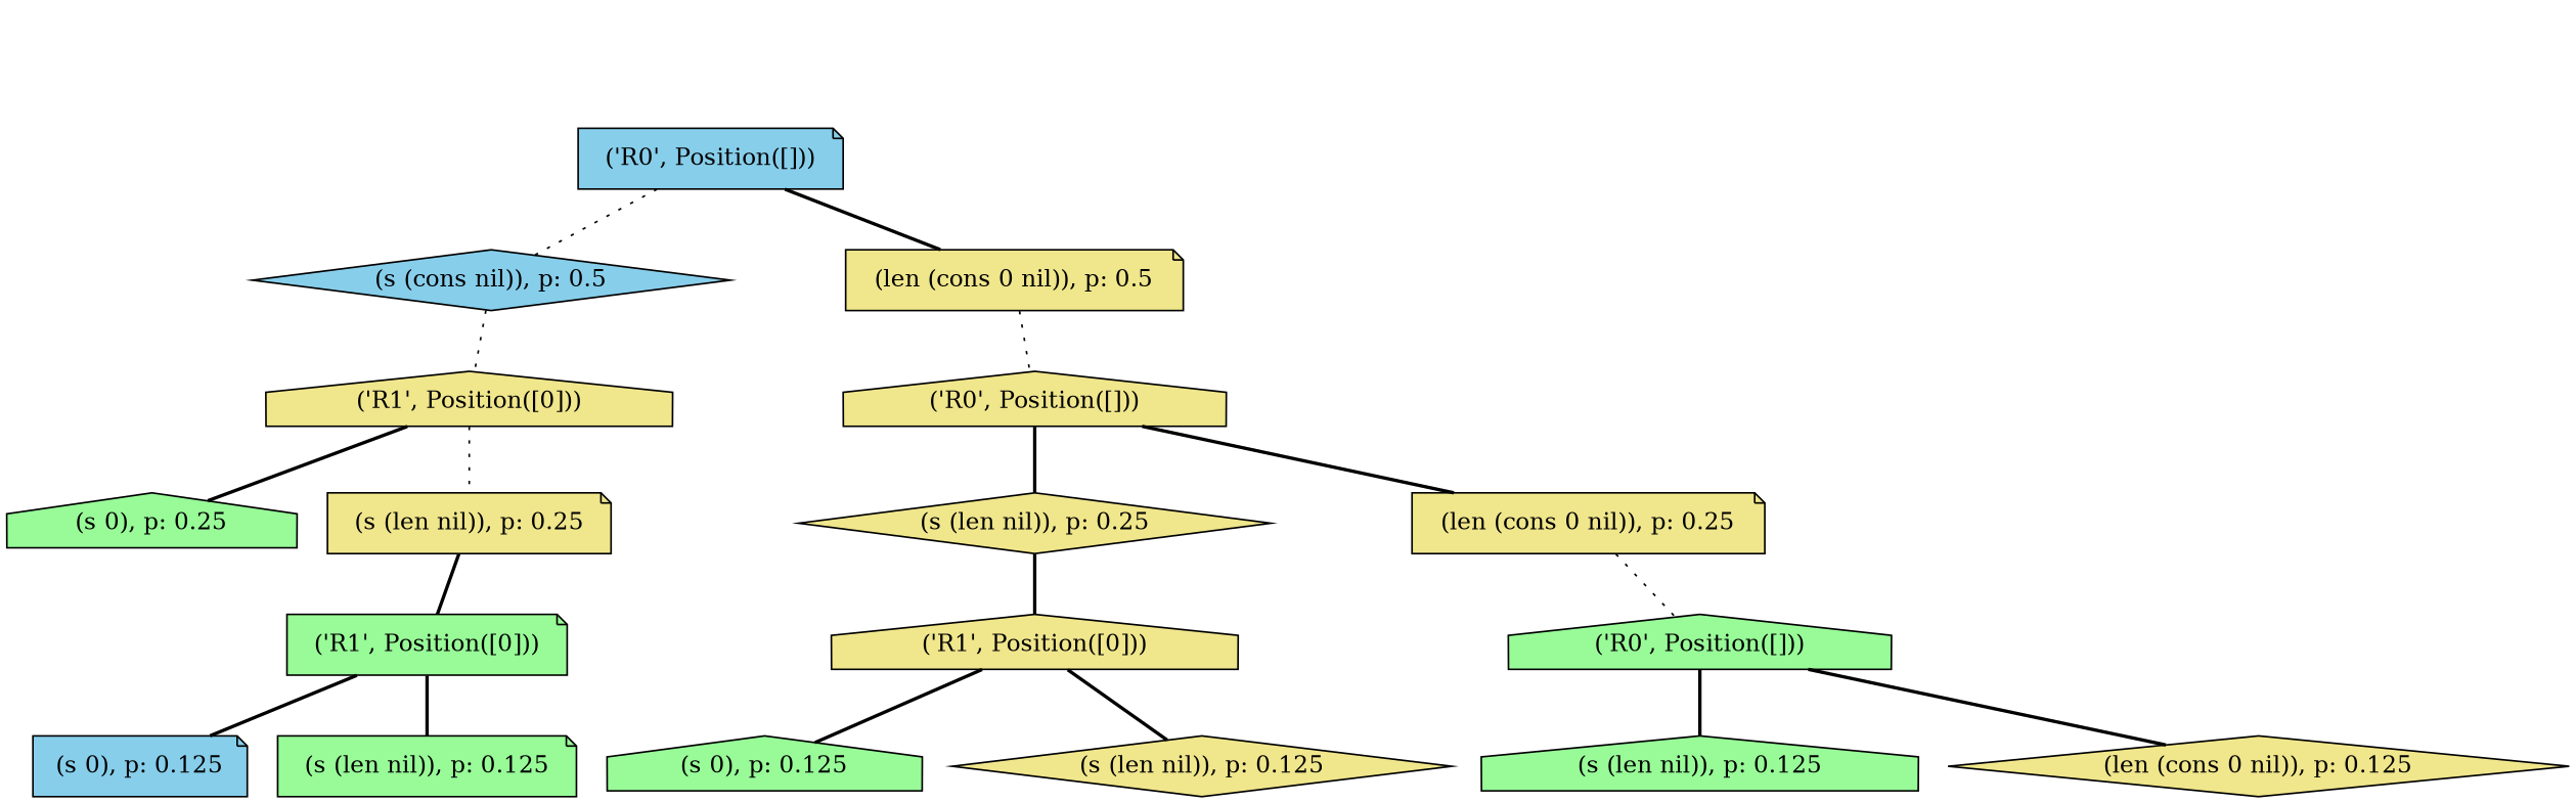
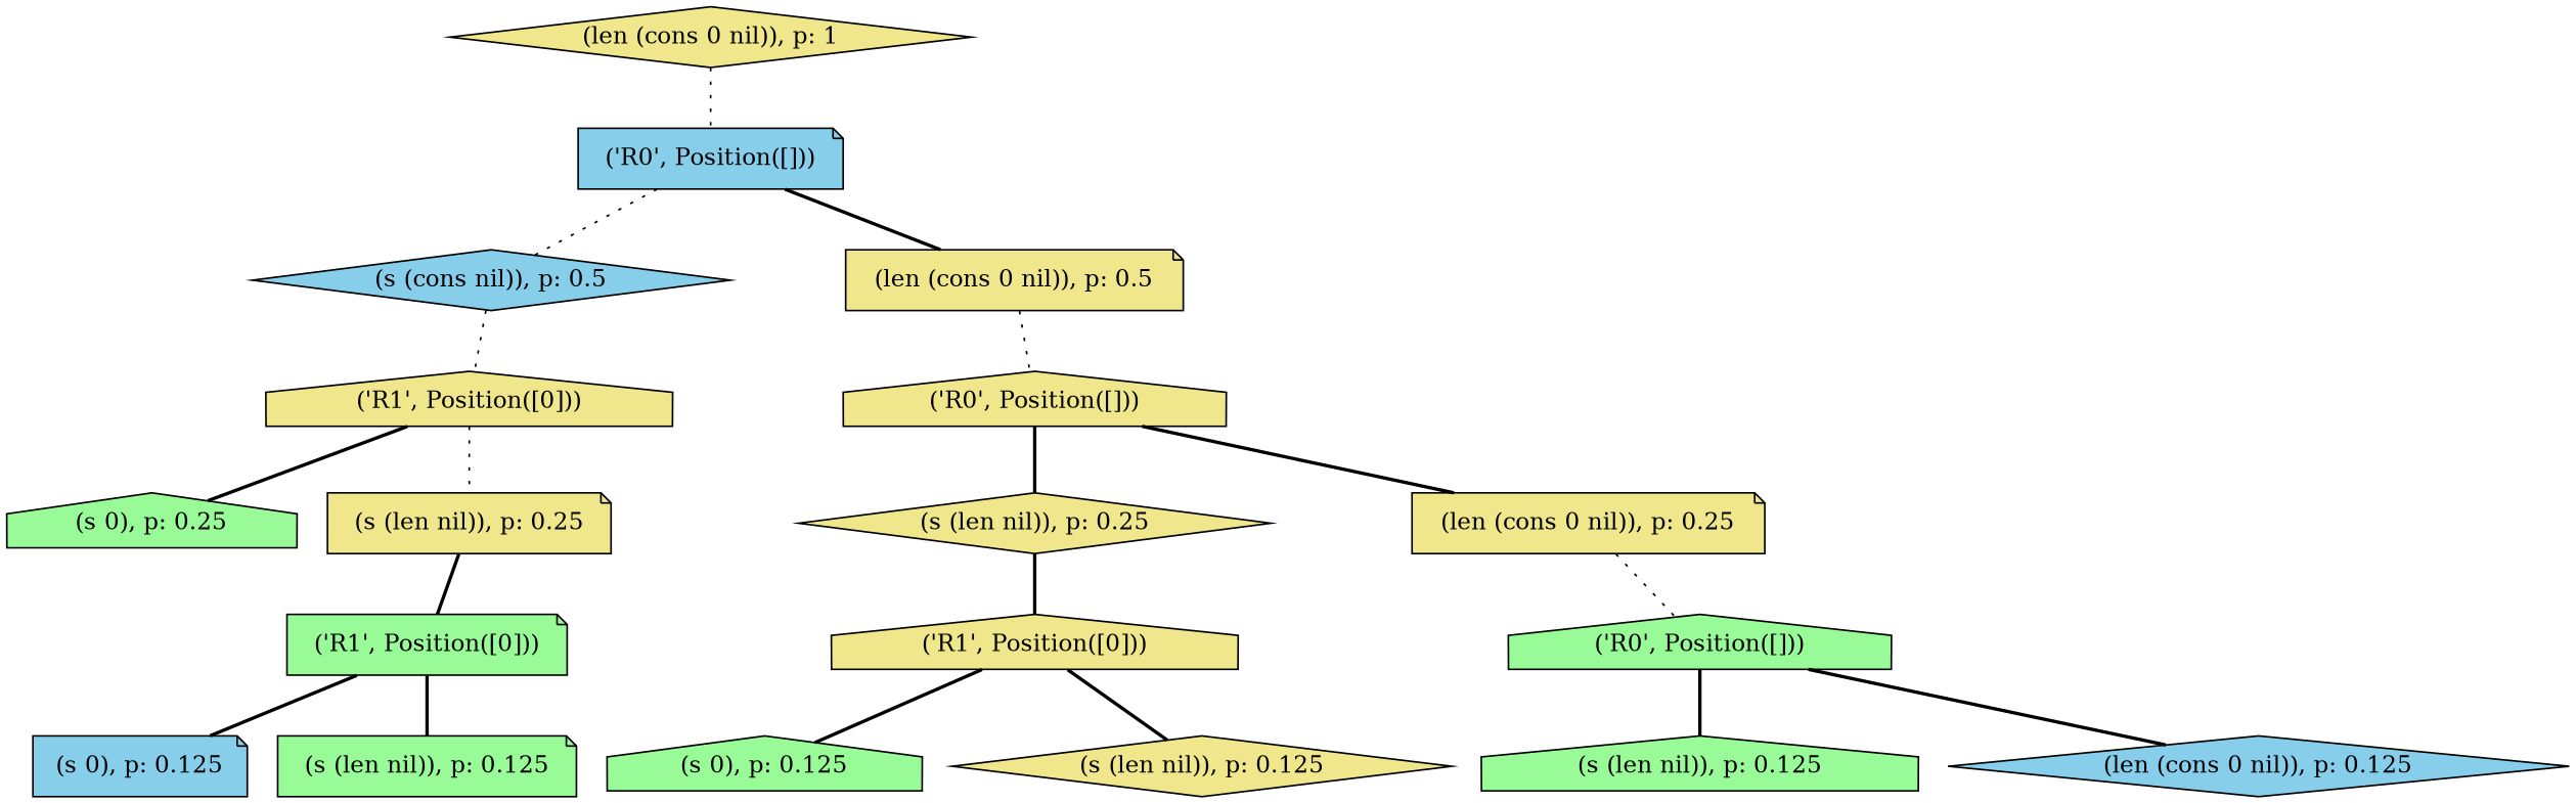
  graph {
    node [fillcolor=khaki shape=note style=filled]
    edge [style=bold]
+   n1 [height=0.5 label="(len (cons 0 nil)), p: 1" shape=diamond width=2.578]
    n2 [fillcolor=skyblue height=0.5 label="('R0', Position([]))" width=2.1799]
    n3 [fillcolor=skyblue height=0.5 label="(s (cons nil)), p: 0.5" shape=diamond width=2.2084]
    n4 [height=0.5 label="(len (cons 0 nil)), p: 0.5" width=2.777]
    n5 [height=0.5 label="('R1', Position([0]))" shape=house width=2.3079]
    n6 [height=0.5 label="('R0', Position([]))" shape=house width=2.1799]
    n7 [fillcolor=palegreen height=0.5 label="(s 0), p: 0.25" shape=house width=1.6397]
    n8 [height=0.5 label="(s (len nil)), p: 0.25" width=2.3363]
    n9 [height=0.5 label="(s (len nil)), p: 0.25" shape=diamond width=2.3363]
    n10 [height=0.5 label="(len (cons 0 nil)), p: 0.25" width=2.905]
    n11 [fillcolor=palegreen height=0.5 label="('R1', Position([0]))" width=2.3079]
    n12 [height=0.5 label="('R1', Position([0]))" shape=house width=2.3079]
    n13 [fillcolor=palegreen height=0.5 label="('R0', Position([]))" shape=house width=2.1799]
    n14 [fillcolor=skyblue height=0.5 label="(s 0), p: 0.125" width=1.7676]
    n15 [fillcolor=palegreen height=0.5 label="(s (len nil)), p: 0.125" width=2.4643]
    n16 [fillcolor=palegreen height=0.5 label="(s 0), p: 0.125" shape=house width=1.7676]
    n17 [height=0.5 label="(s (len nil)), p: 0.125" shape=diamond width=2.4643]
    n18 [fillcolor=palegreen height=0.5 label="(s (len nil)), p: 0.125" shape=house width=2.4643]
-   n19 [height=0.5 label="(len (cons 0 nil)), p: 0.125" shape=diamond width=3.0329]
+   n19 [fillcolor=skyblue height=0.5 label="(len (cons 0 nil)), p: 0.125" shape=diamond width=3.0329]
+   n1 -- n2 [style=dotted]
    n2 -- n3 [style=dotted]
    n2 -- n4
    n3 -- n5 [style=dotted]
    n4 -- n6 [style=dotted]
    n5 -- n7
    n5 -- n8 [style=dotted]
    n6 -- n9
    n6 -- n10
    n8 -- n11
    n9 -- n12
    n10 -- n13 [style=dotted]
    n11 -- n14
    n11 -- n15
    n12 -- n16
    n12 -- n17
    n13 -- n18
    n13 -- n19
  }
